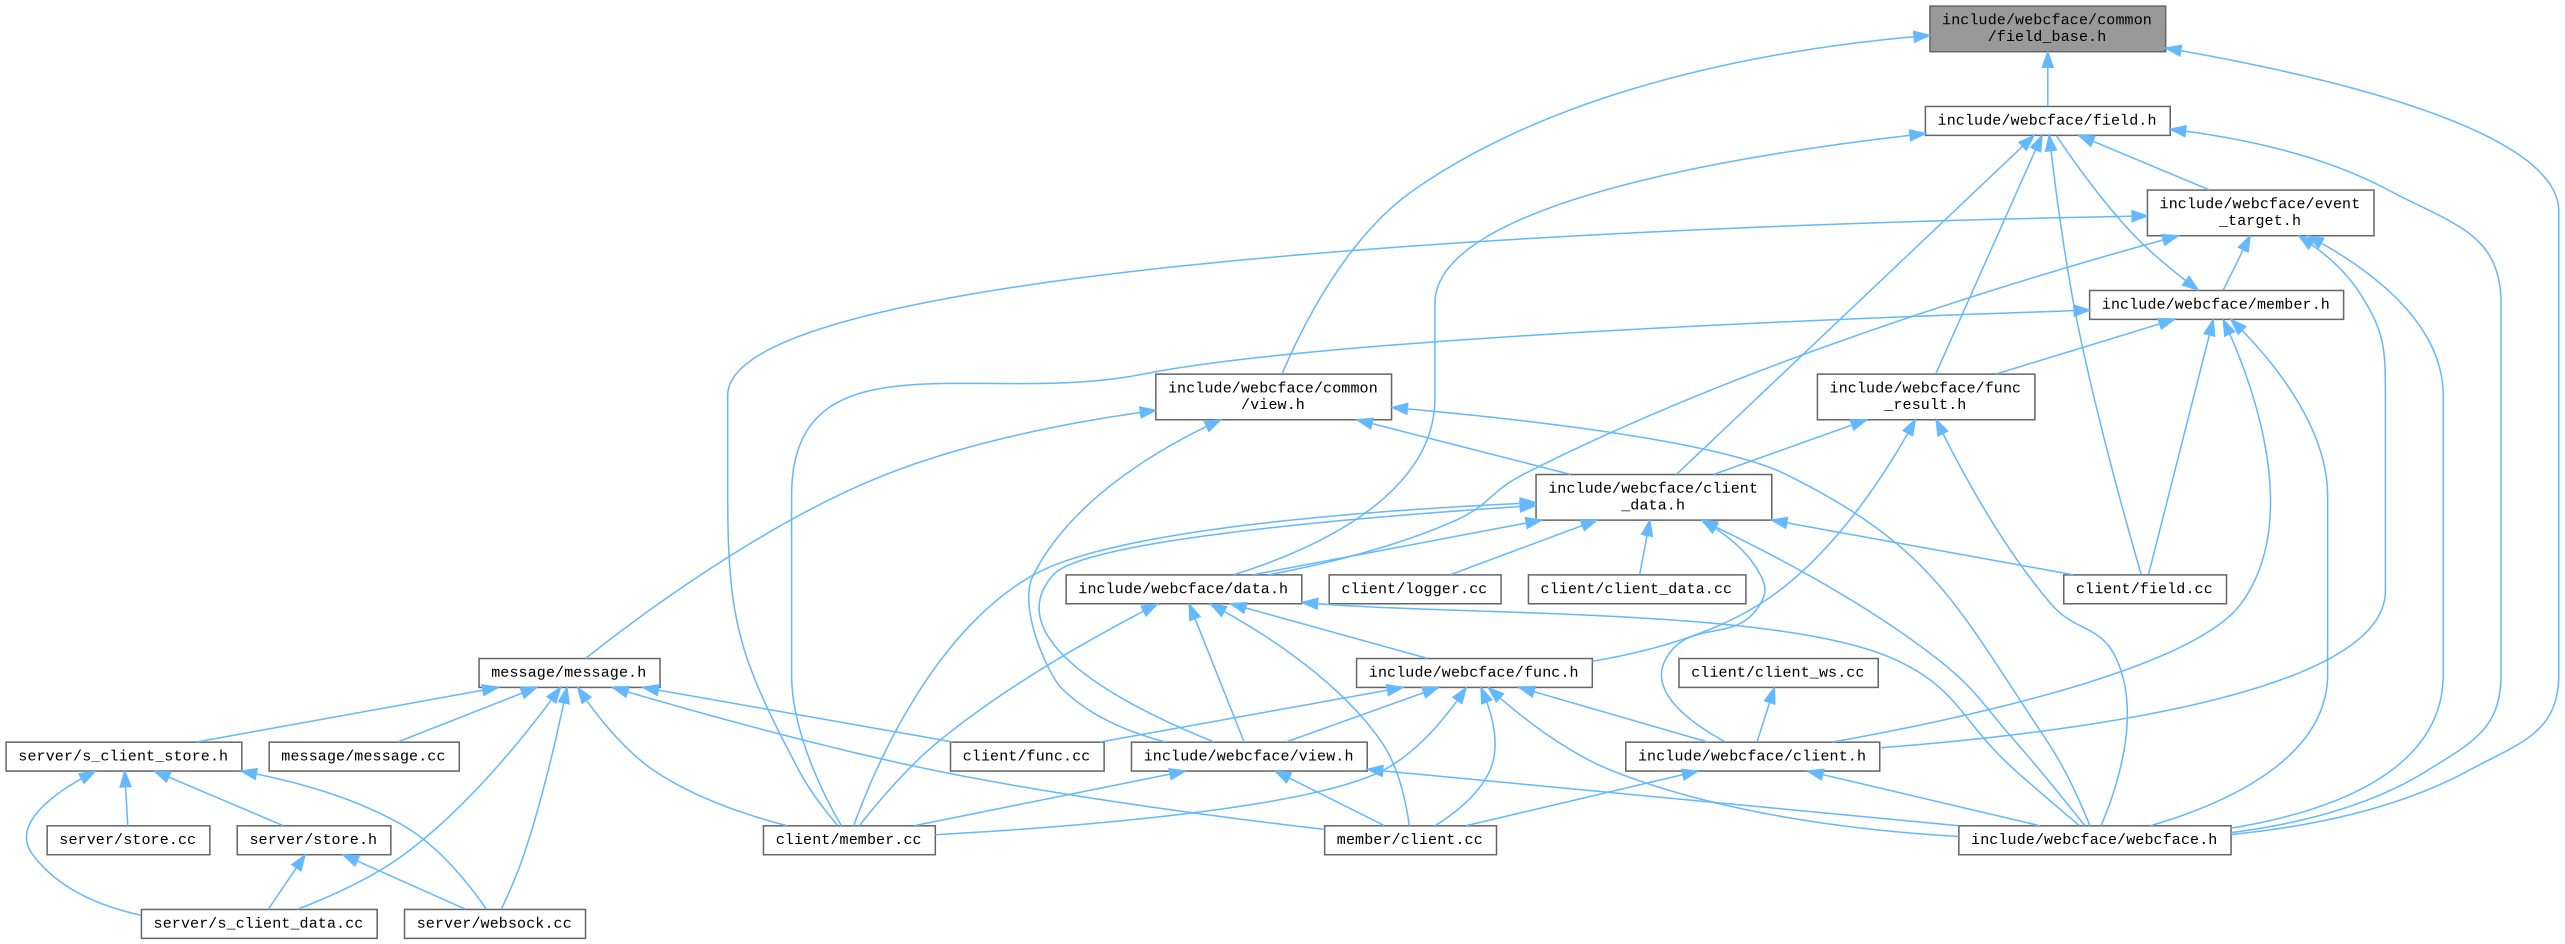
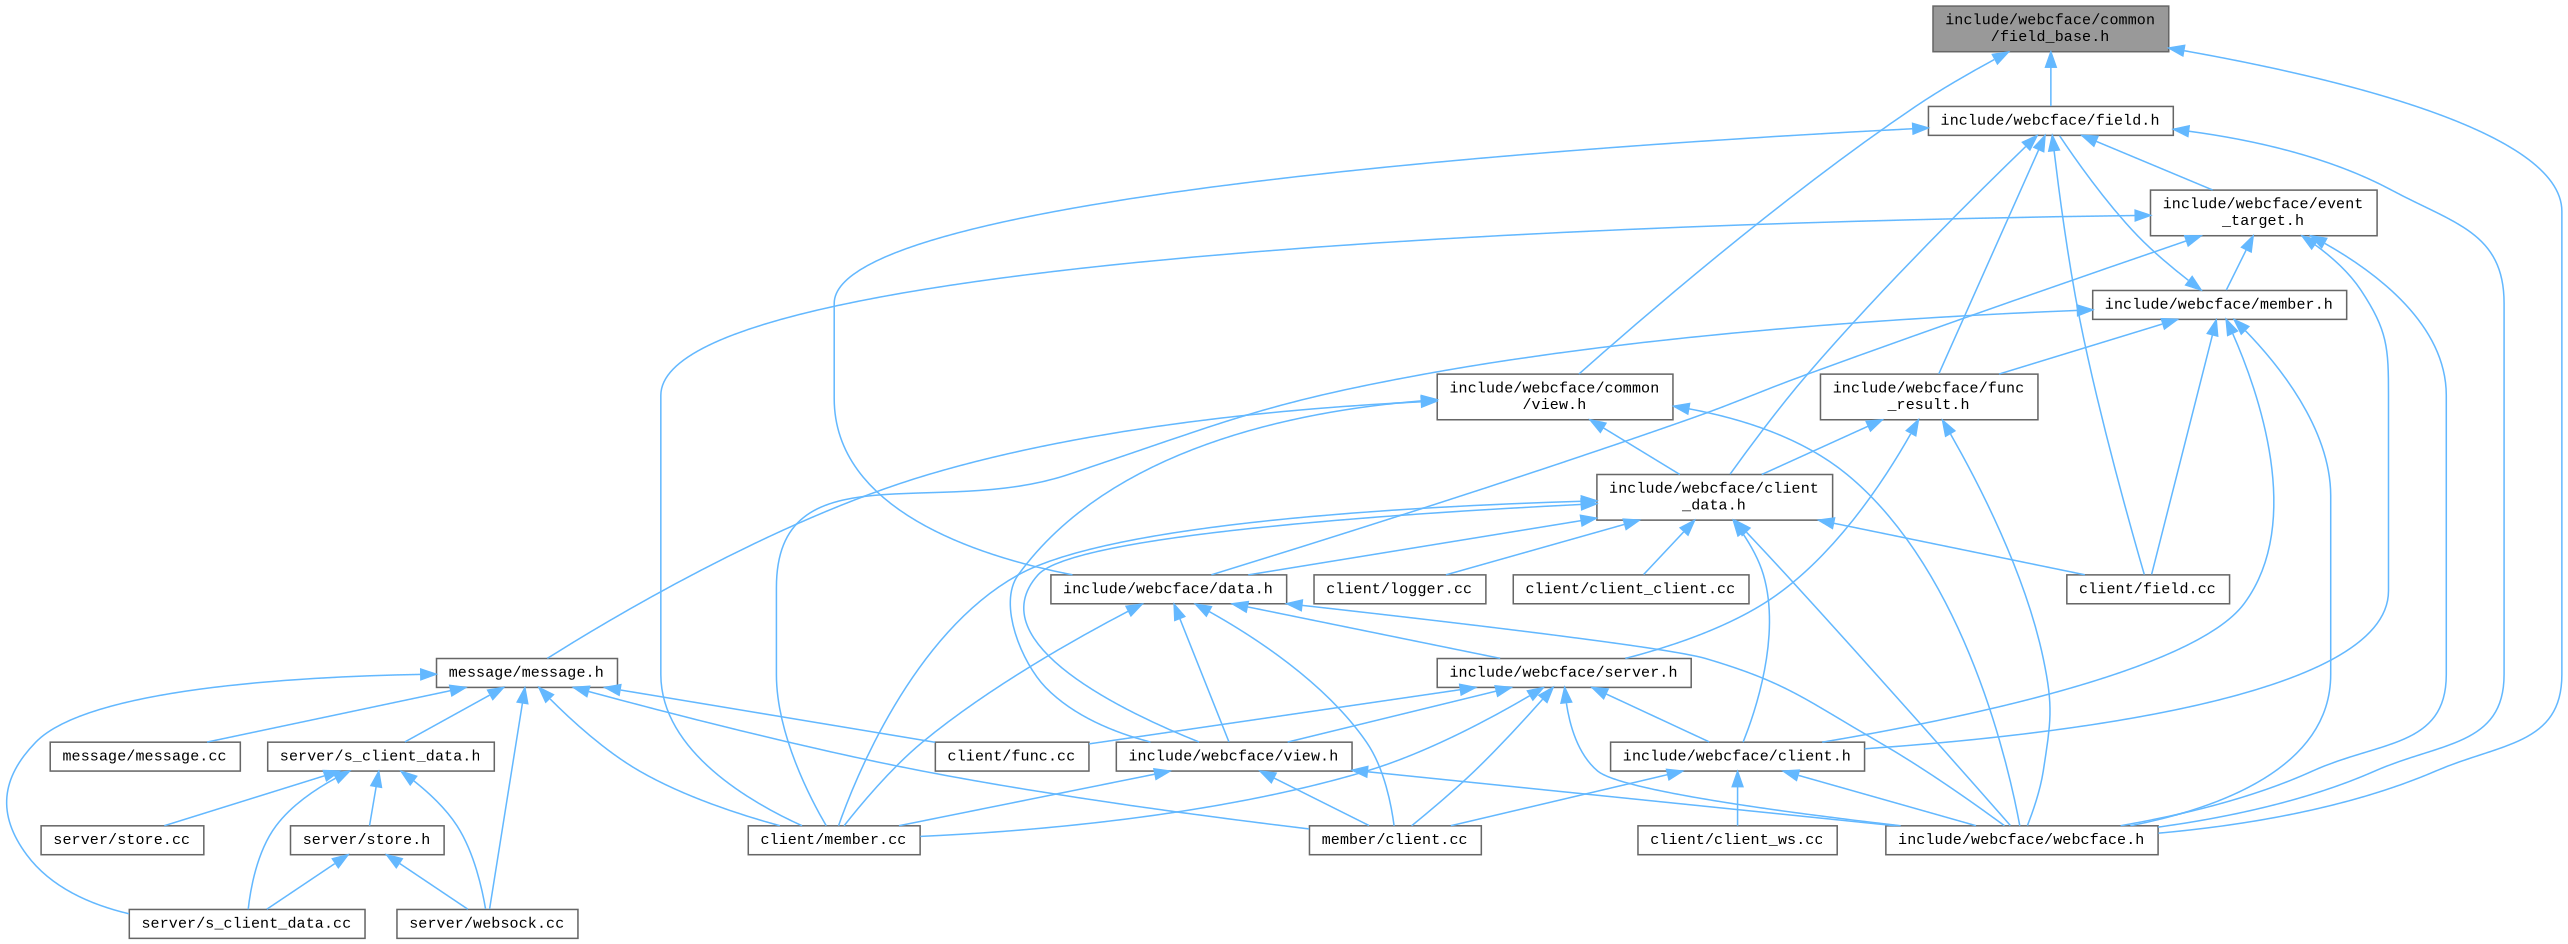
  digraph {
    fontname="Liberation Mono"
    node [color=grey40 fillcolor=white fontname="Liberation Mono" fontsize=10 shape=box style=filled]
    edge [color=steelblue1 dir=back fontname="Liberation Mono" fontsize=10 labelfontname=Helvetica labelfontsize=10 style=solid]
    n1 [color=gray40 fillcolor=grey60 fontcolor=black height=0.2 label="include/webcface/common\l/field_base.h" width=0.4]
    n2 [height=0.2 label="include/webcface/common\l/view.h" width=0.4]
    n3 [height=0.2 label="include/webcface/webcface.h" width=0.4]
    n4 [height=0.2 label="include/webcface/field.h" width=0.4]
    n5 [height=0.2 label="include/webcface/client\l_data.h" width=0.4]
    n6 [height=0.2 label="include/webcface/view.h" width=0.4]
    n7 [height=0.2 label="message/message.h" width=0.4]
    n8 [height=0.2 label="client/field.cc" width=0.4]
    n9 [height=0.2 label="include/webcface/data.h" width=0.4]
    n10 [height=0.2 label="include/webcface/event\l_target.h" width=0.4]
    n11 [height=0.2 label="include/webcface/func\l_result.h" width=0.4]
-   n12 [height=0.2 label="client/client_data.cc" width=0.4]
+   n12 [height=0.2 label="client/client_client.cc" width=0.4]
    n13 [height=0.2 label="client/logger.cc" width=0.4]
    n14 [height=0.2 label="client/member.cc" width=0.4]
    n15 [height=0.2 label="include/webcface/client.h" width=0.4]
    n16 [height=0.2 label="member/client.cc" width=0.4]
    n17 [height=0.2 label="client/func.cc" width=0.4]
    n18 [height=0.2 label="message/message.cc" width=0.4]
    n19 [height=0.2 label="server/s_client_data.cc" width=0.4]
-   n20 [height=0.2 label="server/s_client_store.h" width=0.4]
+   n20 [height=0.2 label="server/s_client_data.h" width=0.4]
    n21 [height=0.2 label="server/websock.cc" width=0.4]
    n22 [height=0.2 label="client/client_ws.cc" width=0.4]
-   n23 [height=0.2 label="include/webcface/func.h" width=0.4]
+   n23 [height=0.2 label="include/webcface/server.h" width=0.4]
    n24 [height=0.2 label="server/store.cc" width=0.4]
    n25 [height=0.2 label="server/store.h" width=0.4]
    n26 [height=0.2 label="include/webcface/member.h" width=0.4]
    n1 -> n2
    n1 -> n3
    n1 -> n4
    n2 -> n3
    n2 -> n5
    n2 -> n6
    n2 -> n7
    n4 -> n3
    n4 -> n5
    n4 -> n8
    n4 -> n9
    n4 -> n10
    n4 -> n11
    n5 -> n3
    n5 -> n6
    n5 -> n8
    n5 -> n9
    n5 -> n12
    n5 -> n13
    n5 -> n14
    n5 -> n15
    n6 -> n3
    n6 -> n14
    n6 -> n16
    n7 -> n14
    n7 -> n16
    n7 -> n17
    n7 -> n18
    n7 -> n19
    n7 -> n20
    n7 -> n21
    n9 -> n3
    n9 -> n6
    n9 -> n14
    n9 -> n16
    n9 -> n23
    n10 -> n3
    n10 -> n9
    n10 -> n14
    n10 -> n15
    n10 -> n26
    n11 -> n3
    n11 -> n5
    n11 -> n23
    n15 -> n3
    n15 -> n16
-   n22 -> n15
+   n15 -> n22
    n20 -> n19
    n20 -> n21
    n20 -> n24
    n20 -> n25
    n23 -> n3
    n23 -> n6
    n23 -> n14
    n23 -> n15
    n23 -> n16
    n23 -> n17
    n25 -> n19
    n25 -> n21
    n26 -> n3
    n26 -> n4
    n26 -> n8
    n26 -> n11
    n26 -> n14
    n26 -> n15
  }
